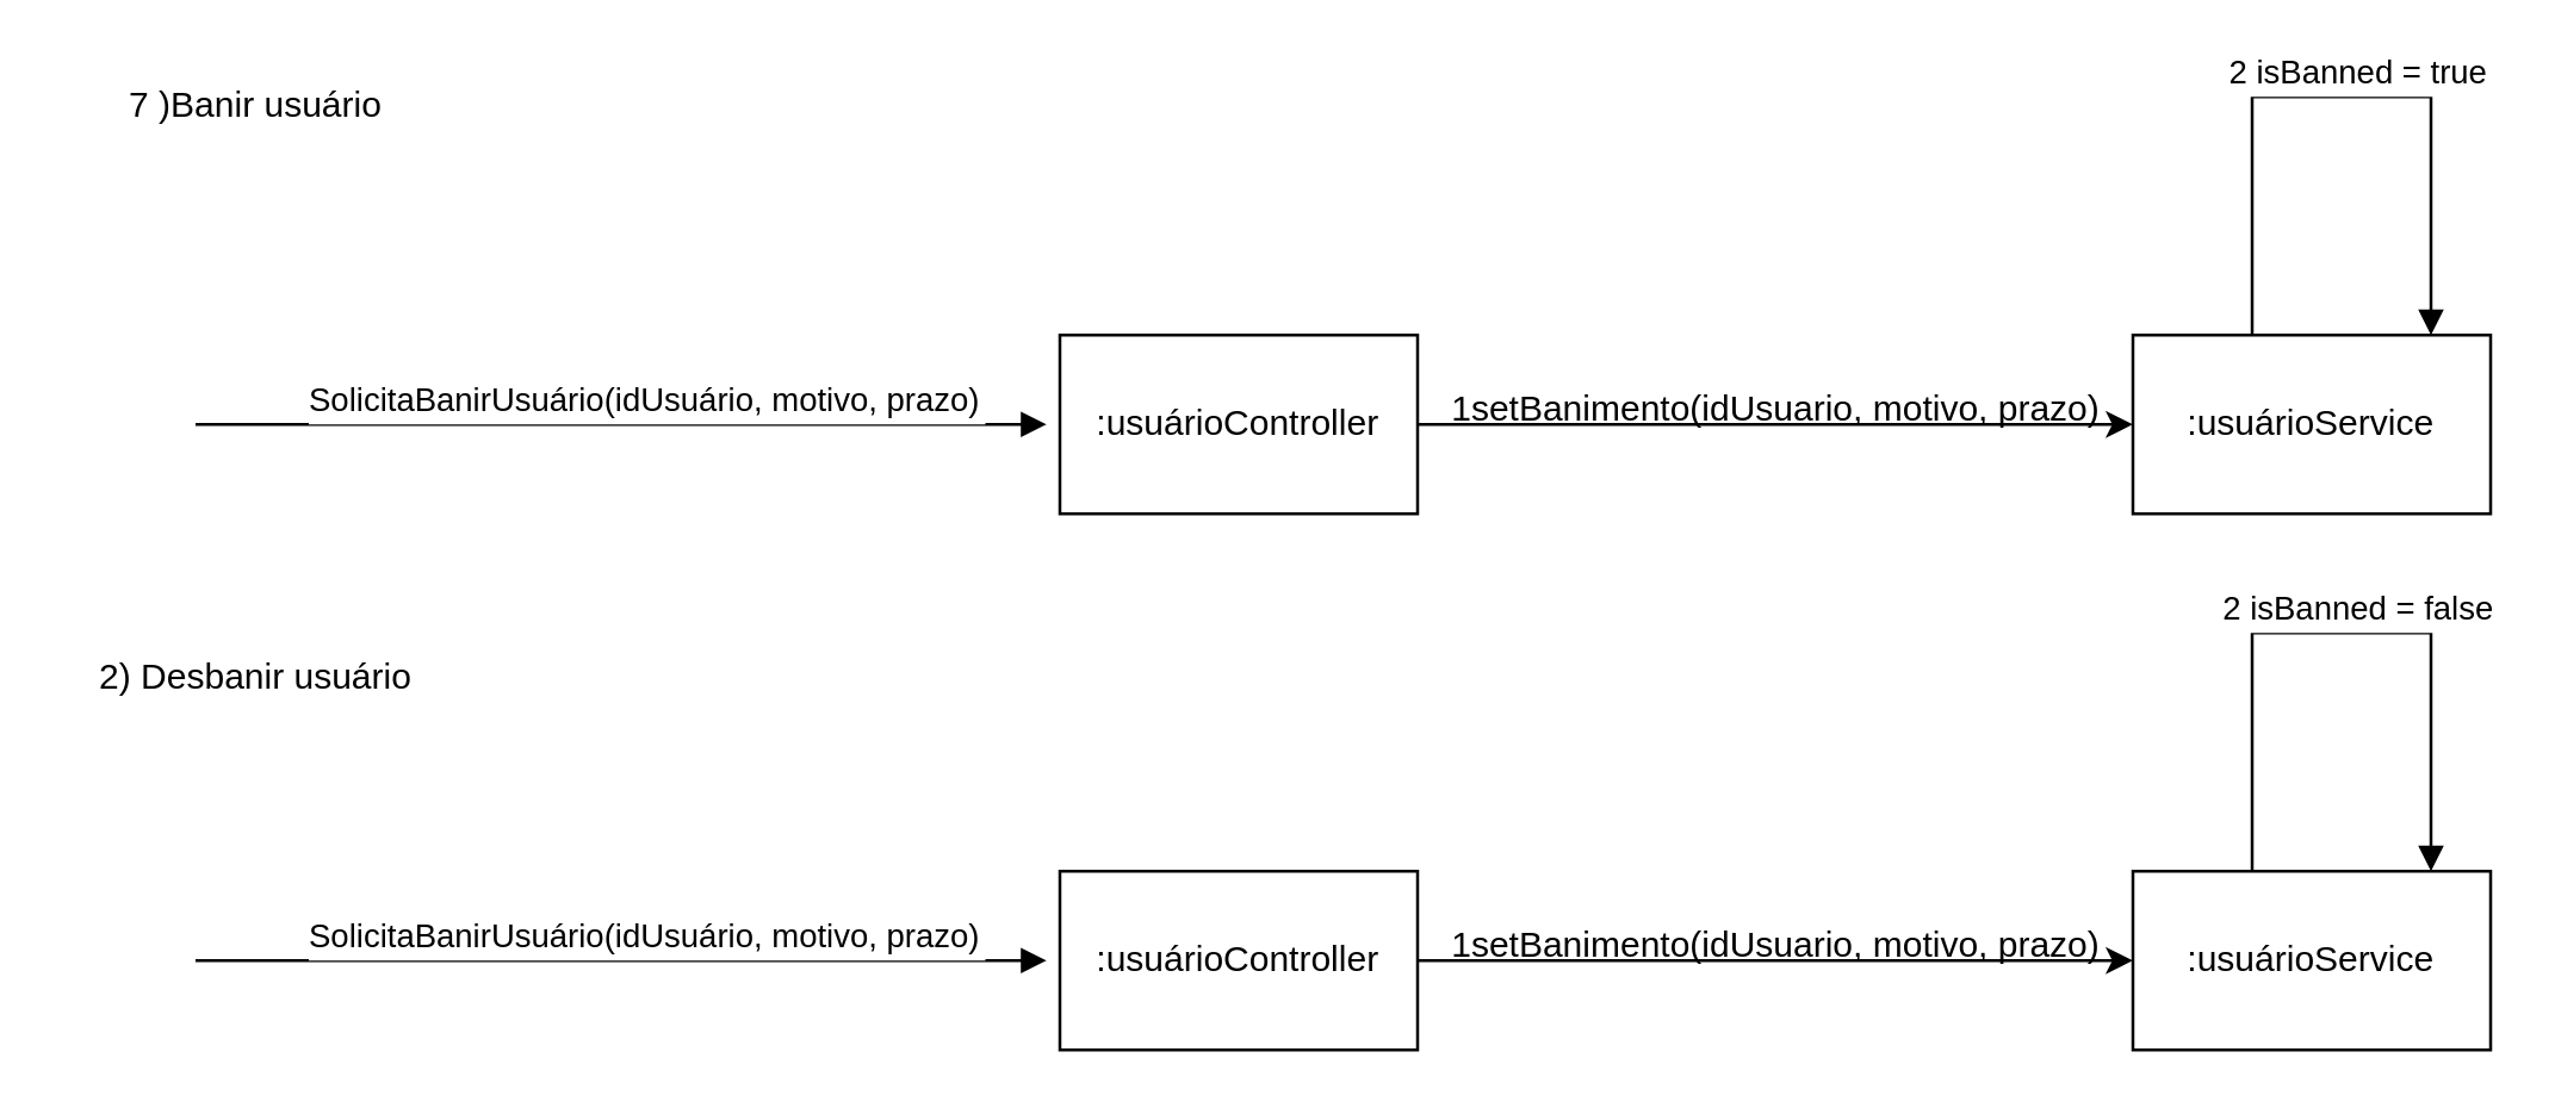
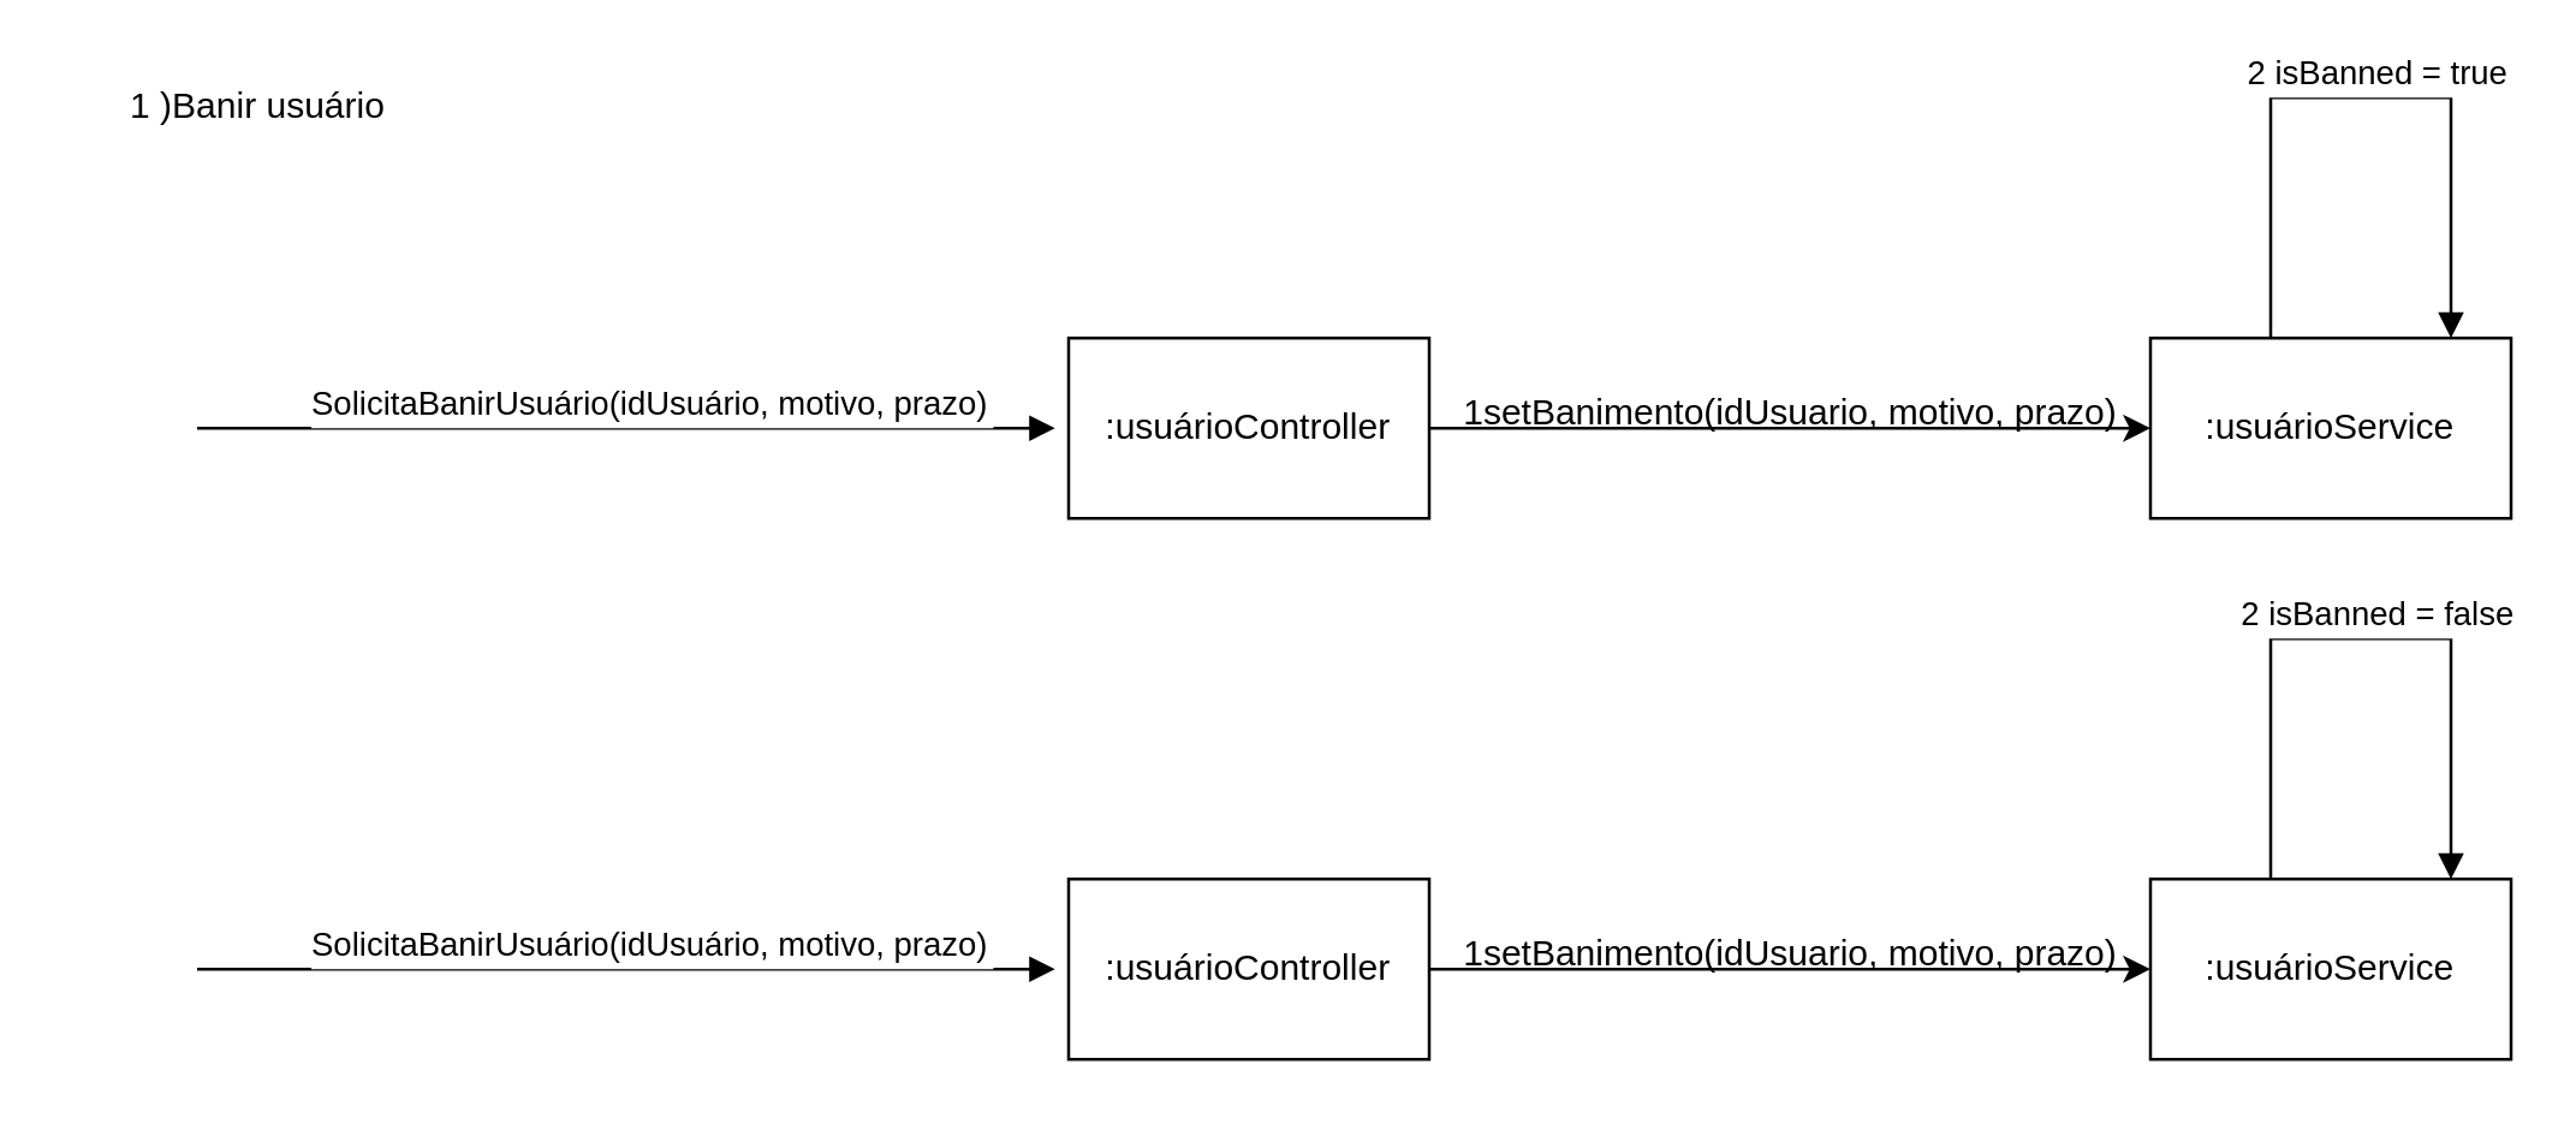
  <mxCell id="0" />
  <mxCell id="1" parent="0" />
  <mxCell id="2" style="edgeStyle=orthogonalEdgeStyle;rounded=0;orthogonalLoop=1;jettySize=auto;html=1;exitX=1;exitY=0.5;exitDx=0;exitDy=0;entryX=0;entryY=0.5;entryDx=0;entryDy=0;" edge="1" parent="1" source="3" target="6"><mxGeometry relative="1" as="geometry" /></mxCell>
  <mxCell id="3" value=":usuárioController" style="rounded=0;whiteSpace=wrap;html=1;" vertex="1" parent="1"><mxGeometry x="355" y="112" width="120" height="60" as="geometry" /></mxCell>
- <mxCell id="4" value="7 )Banir usuário" style="text;html=1;align=center;verticalAlign=middle;resizable=0;points=[];autosize=1;strokeColor=none;fillColor=none;" vertex="1" parent="1"><mxGeometry x="30" y="20" width="110" height="30" as="geometry" /></mxCell>
+ <mxCell id="4" value="1 )Banir usuário" style="text;html=1;align=center;verticalAlign=middle;resizable=0;points=[];autosize=1;strokeColor=none;fillColor=none;" vertex="1" parent="1"><mxGeometry x="30" y="20" width="110" height="30" as="geometry" /></mxCell>
  <mxCell id="5" value="SolicitaBanirUsuário(idUsuário, motivo, prazo)" style="verticalAlign=bottom;edgeStyle=elbowEdgeStyle;elbow=vertical;curved=0;rounded=0;endArrow=block;" edge="1" parent="1"><mxGeometry x="0.056" y="-1" relative="1" as="geometry"><Array as="points"><mxPoint x="221.5" y="142" /></Array><mxPoint x="65" y="142" as="sourcePoint" /><mxPoint x="350.5" y="142" as="targetPoint" /><mxPoint as="offset" /></mxGeometry></mxCell>
  <mxCell id="6" value=":usuárioService" style="rounded=0;whiteSpace=wrap;html=1;" vertex="1" parent="1"><mxGeometry x="715" y="112" width="120" height="60" as="geometry" /></mxCell>
  <mxCell id="7" value="1setBanimento(idUsuario, motivo, prazo)" style="text;html=1;align=center;verticalAlign=middle;resizable=0;points=[];autosize=1;strokeColor=none;fillColor=none;" vertex="1" parent="1"><mxGeometry x="475" y="122" width="240" height="30" as="geometry" /></mxCell>
  <mxCell id="8" style="edgeStyle=orthogonalEdgeStyle;rounded=0;orthogonalLoop=1;jettySize=auto;html=1;exitX=1;exitY=0.5;exitDx=0;exitDy=0;entryX=0;entryY=0.5;entryDx=0;entryDy=0;" edge="1" parent="1" source="9" target="11"><mxGeometry relative="1" as="geometry" /></mxCell>
  <mxCell id="9" value=":usuárioController" style="rounded=0;whiteSpace=wrap;html=1;" vertex="1" parent="1"><mxGeometry x="355" y="292" width="120" height="60" as="geometry" /></mxCell>
  <mxCell id="10" value="SolicitaBanirUsuário(idUsuário, motivo, prazo)" style="verticalAlign=bottom;edgeStyle=elbowEdgeStyle;elbow=vertical;curved=0;rounded=0;endArrow=block;" edge="1" parent="1"><mxGeometry x="0.056" y="-1" relative="1" as="geometry"><Array as="points"><mxPoint x="221.5" y="322" /></Array><mxPoint x="65" y="322" as="sourcePoint" /><mxPoint x="350.5" y="322" as="targetPoint" /><mxPoint as="offset" /></mxGeometry></mxCell>
  <mxCell id="11" value=":usuárioService" style="rounded=0;whiteSpace=wrap;html=1;" vertex="1" parent="1"><mxGeometry x="715" y="292" width="120" height="60" as="geometry" /></mxCell>
  <mxCell id="12" value="1setBanimento(idUsuario, motivo, prazo)" style="text;html=1;align=center;verticalAlign=middle;resizable=0;points=[];autosize=1;strokeColor=none;fillColor=none;" vertex="1" parent="1"><mxGeometry x="475" y="302" width="240" height="30" as="geometry" /></mxCell>
- <mxCell id="13" value="2) Desbanir usuário" style="text;html=1;align=center;verticalAlign=middle;resizable=0;points=[];autosize=1;strokeColor=none;fillColor=none;" vertex="1" parent="1"><mxGeometry x="20" y="212" width="130" height="30" as="geometry" /></mxCell>
  <mxCell id="14" value="2 isBanned = true" style="verticalAlign=bottom;edgeStyle=elbowEdgeStyle;elbow=vertical;curved=0;rounded=0;endArrow=block;exitX=0.25;exitY=0;exitDx=0;exitDy=0;entryX=0.75;entryY=0;entryDx=0;entryDy=0;" edge="1" parent="1"><mxGeometry x="0.056" y="-1" relative="1" as="geometry"><Array as="points"><mxPoint x="795" y="32" /></Array><mxPoint x="755" y="112" as="sourcePoint" /><mxPoint x="815" y="112" as="targetPoint" /><mxPoint as="offset" /></mxGeometry></mxCell>
  <mxCell id="15" value="2 isBanned = false" style="verticalAlign=bottom;edgeStyle=elbowEdgeStyle;elbow=vertical;curved=0;rounded=0;endArrow=block;exitX=0.25;exitY=0;exitDx=0;exitDy=0;entryX=0.75;entryY=0;entryDx=0;entryDy=0;" edge="1" parent="1"><mxGeometry x="0.056" y="-1" relative="1" as="geometry"><Array as="points"><mxPoint x="795" y="212" /></Array><mxPoint x="755" y="292" as="sourcePoint" /><mxPoint x="815" y="292" as="targetPoint" /><mxPoint as="offset" /></mxGeometry></mxCell>
